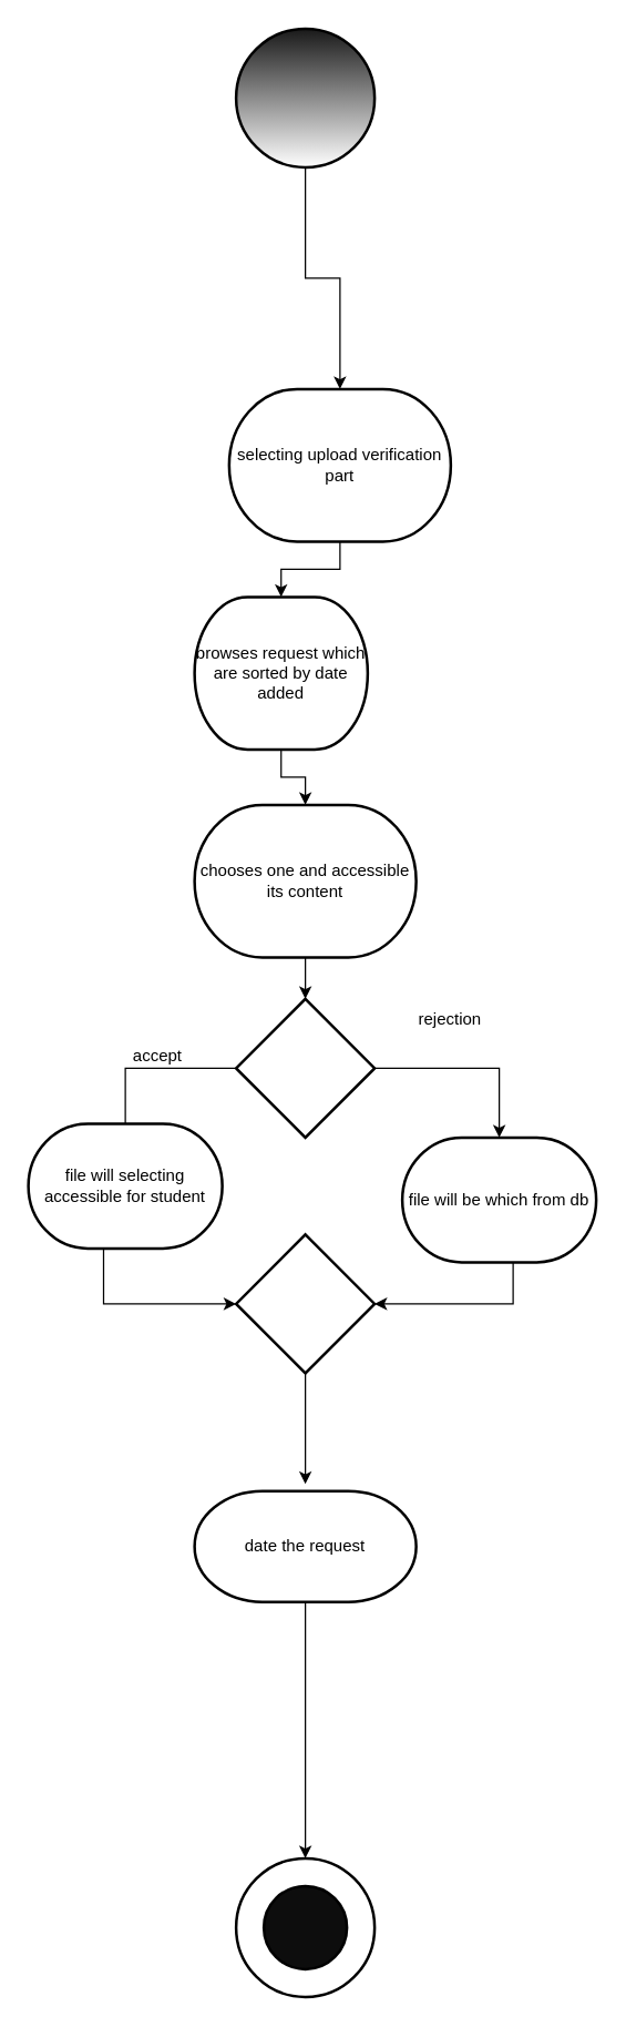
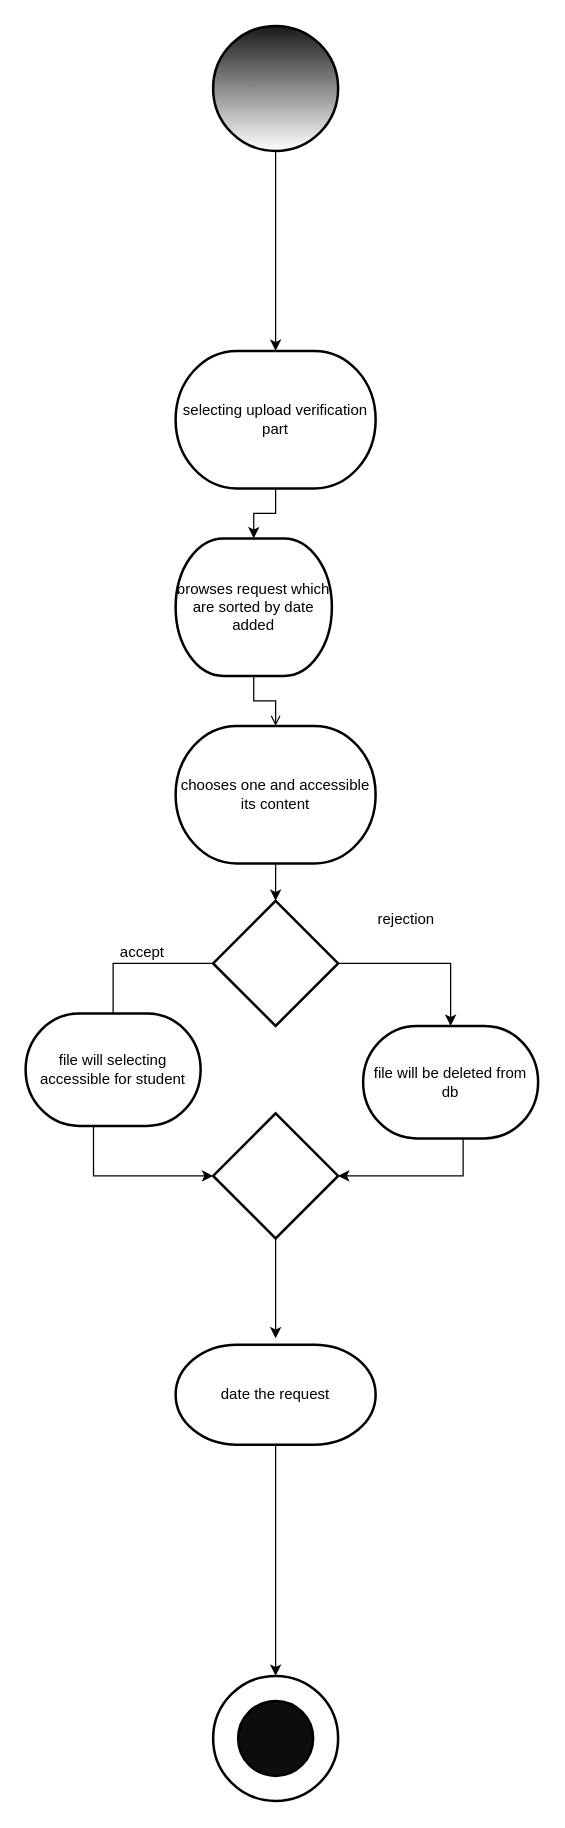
  <mxCell id="0" />
  <mxCell id="1" parent="0" />
  <mxCell id="2" style="edgeStyle=orthogonalEdgeStyle;rounded=0;orthogonalLoop=1;jettySize=auto;html=1;entryX=0.5;entryY=0;entryDx=0;entryDy=0;entryPerimeter=0;" edge="1" parent="1" source="3" target="14"><mxGeometry relative="1" as="geometry"><mxPoint x="400" y="130" as="targetPoint" /></mxGeometry></mxCell>
  <mxCell id="3" value="" style="strokeWidth=2;html=1;shape=mxgraph.flowchart.start_2;whiteSpace=wrap;gradientColor=#ffffff;fillColor=#191919;" vertex="1" parent="1"><mxGeometry x="170" y="20" width="100" height="100" as="geometry" /></mxCell>
  <mxCell id="4" style="edgeStyle=orthogonalEdgeStyle;rounded=0;orthogonalLoop=1;jettySize=auto;html=1;" edge="1" parent="1" source="14" target="6"><mxGeometry relative="1" as="geometry" /></mxCell>
- <mxCell id="5" value="" style="edgeStyle=orthogonalEdgeStyle;rounded=0;orthogonalLoop=1;jettySize=auto;html=1;" edge="1" parent="1" source="6" target="18"><mxGeometry relative="1" as="geometry" /></mxCell>
+ <mxCell id="5" value="" style="edgeStyle=orthogonalEdgeStyle;rounded=0;orthogonalLoop=1;jettySize=auto;html=1;endArrow=open;" edge="1" parent="1" source="6" target="18"><mxGeometry relative="1" as="geometry" /></mxCell>
  <mxCell id="6" value="browses request which are sorted by date added" style="strokeWidth=2;html=1;shape=mxgraph.flowchart.terminator;whiteSpace=wrap;" vertex="1" parent="1"><mxGeometry x="140" y="430" width="125" height="110" as="geometry" /></mxCell>
  <mxCell id="7" style="edgeStyle=orthogonalEdgeStyle;rounded=0;orthogonalLoop=1;jettySize=auto;html=1;" edge="1" parent="1" source="10"><mxGeometry relative="1" as="geometry"><mxPoint x="90" y="840" as="targetPoint" /><Array as="points"><mxPoint x="90" y="770" /><mxPoint x="90" y="840" /></Array></mxGeometry></mxCell>
  <mxCell id="8" value="accept" style="text;html=1;resizable=0;points=[];align=center;verticalAlign=middle;labelBackgroundColor=#ffffff;" vertex="1" connectable="0" parent="7"><mxGeometry x="-0.174" y="-4" relative="1" as="geometry"><mxPoint x="4" y="-6" as="offset" /></mxGeometry></mxCell>
  <mxCell id="9" value="" style="edgeStyle=orthogonalEdgeStyle;rounded=0;orthogonalLoop=1;jettySize=auto;html=1;entryX=0.5;entryY=0;entryDx=0;entryDy=0;entryPerimeter=0;" edge="1" parent="1" source="10" target="23"><mxGeometry relative="1" as="geometry"><mxPoint x="380" y="770" as="targetPoint" /></mxGeometry></mxCell>
  <mxCell id="10" value="" style="strokeWidth=2;html=1;shape=mxgraph.flowchart.decision;whiteSpace=wrap;" vertex="1" parent="1"><mxGeometry x="170" y="720" width="100" height="100" as="geometry" /></mxCell>
  <mxCell id="11" value="" style="edgeStyle=orthogonalEdgeStyle;rounded=0;orthogonalLoop=1;jettySize=auto;html=1;" edge="1" parent="1" source="12"><mxGeometry relative="1" as="geometry"><mxPoint x="220" y="1070" as="targetPoint" /></mxGeometry></mxCell>
  <mxCell id="12" value="" style="strokeWidth=2;html=1;shape=mxgraph.flowchart.decision;whiteSpace=wrap;" vertex="1" parent="1"><mxGeometry x="170" y="890" width="100" height="100" as="geometry" /></mxCell>
  <mxCell id="13" style="edgeStyle=orthogonalEdgeStyle;rounded=0;orthogonalLoop=1;jettySize=auto;html=1;entryX=0;entryY=0.5;entryDx=0;entryDy=0;entryPerimeter=0;" edge="1" parent="1" target="12"><mxGeometry relative="1" as="geometry"><Array as="points"><mxPoint x="75" y="940" /></Array><mxPoint x="74.286" y="870" as="sourcePoint" /></mxGeometry></mxCell>
- <mxCell id="14" value="selecting upload verification part" style="strokeWidth=2;html=1;shape=mxgraph.flowchart.terminator;whiteSpace=wrap;" vertex="1" parent="1"><mxGeometry x="165" y="280" width="160" height="110" as="geometry" /></mxCell>
+ <mxCell id="14" value="selecting upload verification part" style="strokeWidth=2;html=1;shape=mxgraph.flowchart.terminator;whiteSpace=wrap;" vertex="1" parent="1"><mxGeometry x="140" y="280" width="160" height="110" as="geometry" /></mxCell>
  <mxCell id="15" style="edgeStyle=orthogonalEdgeStyle;rounded=0;orthogonalLoop=1;jettySize=auto;html=1;" edge="1" parent="1" source="16" target="19"><mxGeometry relative="1" as="geometry"><Array as="points"><mxPoint x="220" y="1300" /><mxPoint x="220" y="1300" /></Array><mxPoint x="370" y="1280" as="targetPoint" /></mxGeometry></mxCell>
  <mxCell id="16" value="date the request" style="strokeWidth=2;html=1;shape=mxgraph.flowchart.terminator;whiteSpace=wrap;" vertex="1" parent="1"><mxGeometry x="140" y="1075" width="160" height="80" as="geometry" /></mxCell>
  <mxCell id="17" value="" style="edgeStyle=orthogonalEdgeStyle;rounded=0;orthogonalLoop=1;jettySize=auto;html=1;" edge="1" parent="1" source="18" target="10"><mxGeometry relative="1" as="geometry" /></mxCell>
  <mxCell id="18" value="chooses one and accessible its content " style="strokeWidth=2;html=1;shape=mxgraph.flowchart.terminator;whiteSpace=wrap;" vertex="1" parent="1"><mxGeometry x="140" y="580" width="160" height="110" as="geometry" /></mxCell>
  <mxCell id="19" value="" style="strokeWidth=2;html=1;shape=mxgraph.flowchart.start_2;whiteSpace=wrap;" vertex="1" parent="1"><mxGeometry x="170" y="1340" width="100" height="100" as="geometry" /></mxCell>
  <mxCell id="20" value="" style="strokeWidth=2;html=1;shape=mxgraph.flowchart.start_2;whiteSpace=wrap;fillColor=#0D0D0D;" vertex="1" parent="1"><mxGeometry x="190" y="1360" width="60" height="60" as="geometry" /></mxCell>
  <mxCell id="21" value="rejection " style="text;html=1;resizable=0;points=[];autosize=1;align=left;verticalAlign=top;spacingTop=-4;" vertex="1" parent="1"><mxGeometry x="300" y="725" width="60" height="20" as="geometry" /></mxCell>
  <mxCell id="22" style="edgeStyle=orthogonalEdgeStyle;rounded=0;orthogonalLoop=1;jettySize=auto;html=1;entryX=1;entryY=0.5;entryDx=0;entryDy=0;entryPerimeter=0;" edge="1" parent="1" source="23" target="12"><mxGeometry relative="1" as="geometry"><Array as="points"><mxPoint x="370" y="940" /></Array></mxGeometry></mxCell>
- <mxCell id="23" value="file will be which from db" style="strokeWidth=2;html=1;shape=mxgraph.flowchart.terminator;whiteSpace=wrap;" vertex="1" parent="1"><mxGeometry x="290" y="820" width="140" height="90" as="geometry" /></mxCell>
+ <mxCell id="23" value="file will be deleted from db" style="strokeWidth=2;html=1;shape=mxgraph.flowchart.terminator;whiteSpace=wrap;" vertex="1" parent="1"><mxGeometry x="290" y="820" width="140" height="90" as="geometry" /></mxCell>
  <mxCell id="24" value="file will selecting accessible for student " style="strokeWidth=2;html=1;shape=mxgraph.flowchart.terminator;whiteSpace=wrap;" vertex="1" parent="1"><mxGeometry x="20" y="810" width="140" height="90" as="geometry" /></mxCell>
